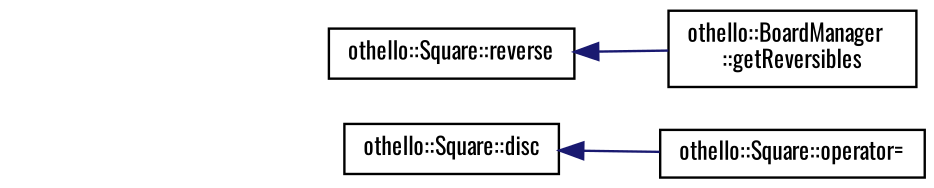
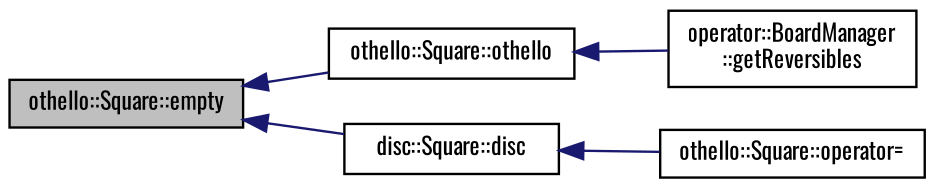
  digraph {
    fontname=Oswald
    rankdir=LR
    node [color=black fillcolor=white fontname=Oswald fontsize=10 shape=record style=filled]
    edge [color=midnightblue dir=back fontname=Oswald fontsize=10 labelfontname=Helvetica labelfontsize=10 style=solid]
-   n2 [height=0.2 label="othello::Square::reverse" width=0.4]
-   n3 [height=0.2 label="othello::Square::disc" width=0.4]
+   n1 [fillcolor=grey75 fontcolor=black height=0.2 label="othello::Square::empty" width=0.4]
+   n2 [height=0.2 label="othello::Square::othello" width=0.4]
+   n3 [height=0.2 label="disc::Square::disc" width=0.4]
    n4 [height=0.2 label="othello::Square::operator=" width=0.4]
-   n5 [height=0.2 label="othello::BoardManager\l::getReversibles" width=0.4]
+   n5 [height=0.2 label="operator::BoardManager\l::getReversibles" width=0.4]
+   n1 -> n2
+   n1 -> n3
    n2 -> n5
    n3 -> n4
  }
